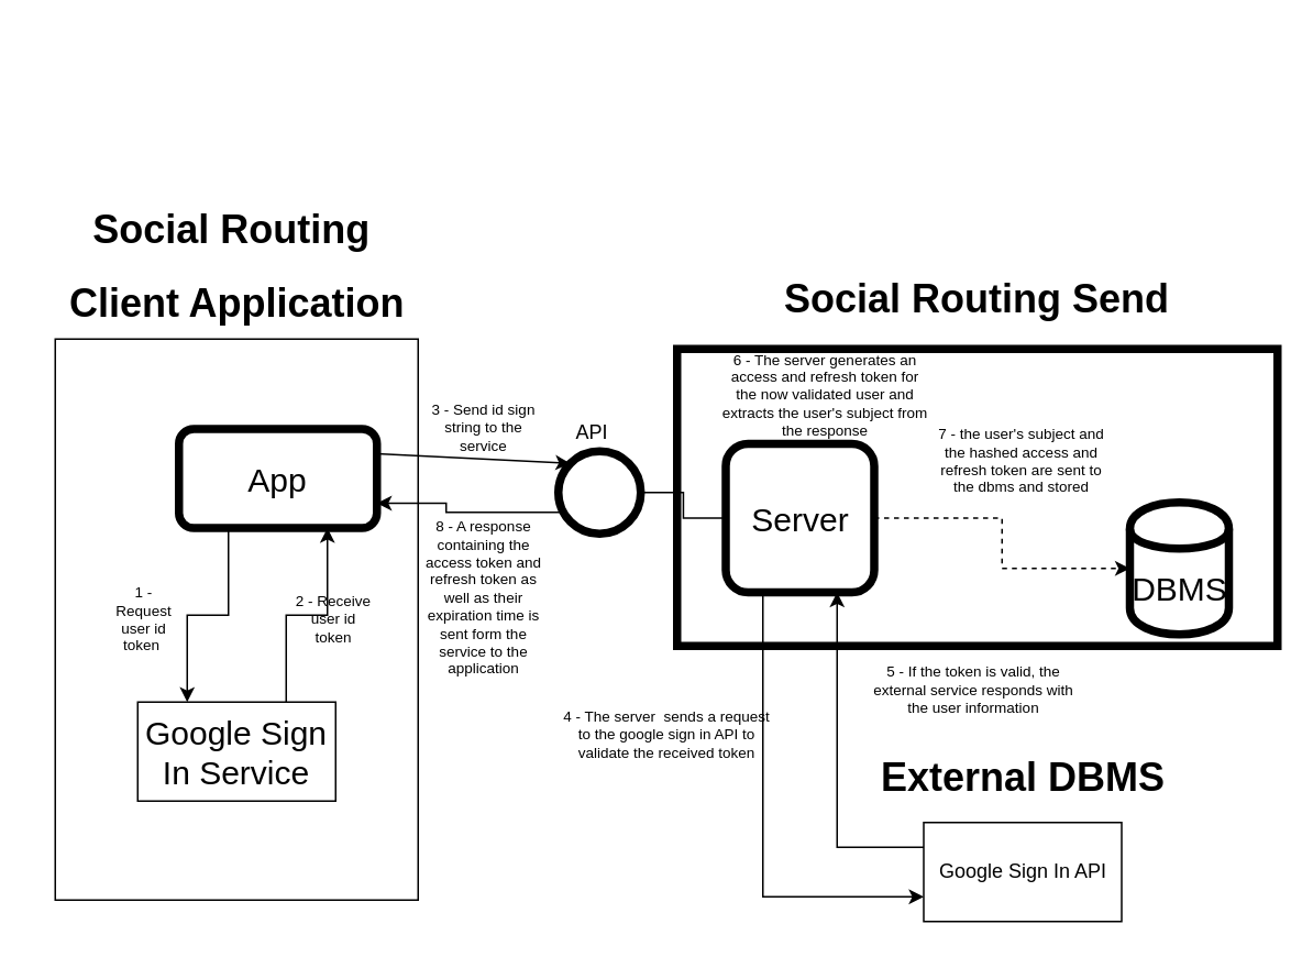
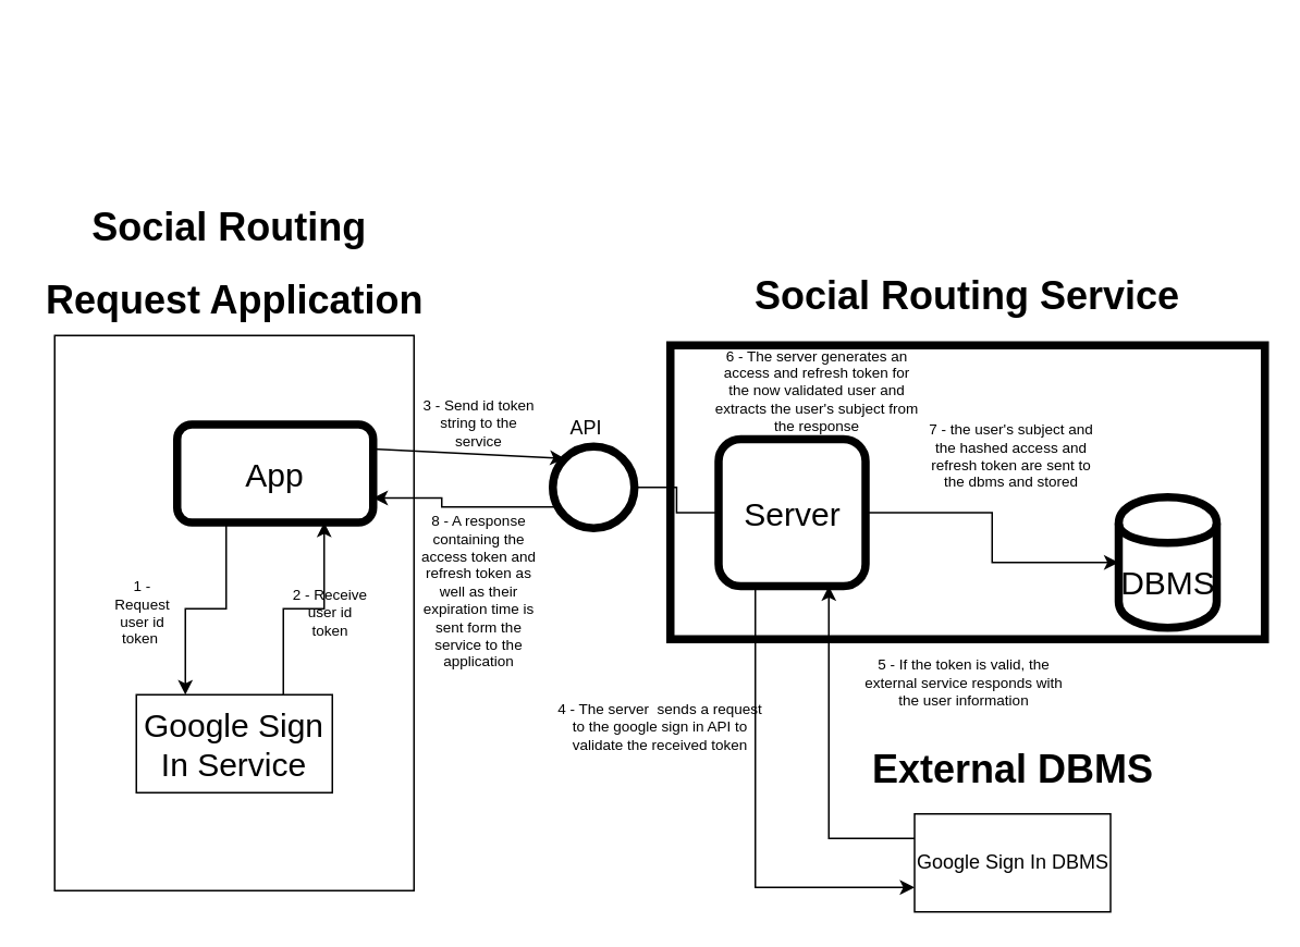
  <mxCell id="0" />
  <mxCell id="1" parent="0" />
  <mxCell id="2" value="" style="group" parent="1" vertex="1" connectable="0"><mxGeometry x="410" y="211" width="364" height="180" as="geometry" /></mxCell>
  <mxCell id="3" value="" style="rounded=0;whiteSpace=wrap;html=1;strokeWidth=5;" parent="2" vertex="1"><mxGeometry width="364" height="180" as="geometry" /></mxCell>
  <mxCell id="4" value="&lt;font style=&quot;font-size: 20px&quot;&gt;Server&lt;/font&gt;" style="rounded=1;whiteSpace=wrap;html=1;strokeWidth=5;" parent="2" vertex="1"><mxGeometry x="29.5" y="57.5" width="90" height="90" as="geometry" /></mxCell>
  <mxCell id="5" value="&lt;font style=&quot;font-size: 20px&quot;&gt;DBMS&lt;/font&gt;" style="shape=cylinder;whiteSpace=wrap;html=1;boundedLbl=1;backgroundOutline=1;strokeWidth=5;" parent="2" vertex="1"><mxGeometry x="274.5" y="93" width="60" height="80" as="geometry" /></mxCell>
- <mxCell id="6" style="edgeStyle=orthogonalEdgeStyle;rounded=0;orthogonalLoop=1;jettySize=auto;html=1;entryX=0;entryY=0.5;entryDx=0;entryDy=0;endArrow=classic;endFill=1;fontSize=4;exitX=1;exitY=0.5;exitDx=0;exitDy=0;dashed=1;" parent="2" source="4" target="5" edge="1"><mxGeometry relative="1" as="geometry" /></mxCell>
+ <mxCell id="6" style="edgeStyle=orthogonalEdgeStyle;rounded=0;orthogonalLoop=1;jettySize=auto;html=1;entryX=0;entryY=0.5;entryDx=0;entryDy=0;endArrow=classic;endFill=1;fontSize=4;exitX=1;exitY=0.5;exitDx=0;exitDy=0;" parent="2" source="4" target="5" edge="1"><mxGeometry relative="1" as="geometry" /></mxCell>
  <mxCell id="7" style="edgeStyle=orthogonalEdgeStyle;rounded=0;orthogonalLoop=1;jettySize=auto;html=1;endArrow=none;endFill=0;entryX=0;entryY=0.5;entryDx=0;entryDy=0;" parent="2" source="30" target="4" edge="1"><mxGeometry relative="1" as="geometry"><Array as="points" /></mxGeometry></mxCell>
  <mxCell id="8" value="7 - the user's subject and the hashed access and refresh token are sent to the dbms and stored" style="text;html=1;strokeColor=none;fillColor=none;align=center;verticalAlign=middle;whiteSpace=wrap;rounded=0;fontSize=9;" parent="2" vertex="1"><mxGeometry x="155" y="58.5" width="108" height="19" as="geometry" /></mxCell>
  <mxCell id="9" value="6 - The server generates an access and refresh token for the now validated user and extracts the user's subject from the response" style="text;html=1;strokeColor=none;fillColor=none;align=center;verticalAlign=middle;whiteSpace=wrap;rounded=0;fontSize=9;" parent="2" vertex="1"><mxGeometry x="25" y="15.5" width="130" height="25" as="geometry" /></mxCell>
  <mxCell id="10" value="" style="group" parent="1" vertex="1" connectable="0"><mxGeometry x="20.5" y="20" width="245" height="430.5" as="geometry" /></mxCell>
  <mxCell id="11" value="" style="rounded=0;whiteSpace=wrap;html=1;" parent="10" vertex="1"><mxGeometry x="12.5" y="185" width="220" height="340" as="geometry" /></mxCell>
  <mxCell id="12" value="&lt;font style=&quot;font-size: 20px&quot;&gt;App&lt;/font&gt;" style="rounded=1;whiteSpace=wrap;html=1;strokeWidth=5;" parent="10" vertex="1"><mxGeometry x="87.5" y="239.5" width="120" height="60" as="geometry" /></mxCell>
- <mxCell id="13" value="&lt;h1&gt;&lt;font style=&quot;font-size: 24px&quot;&gt;Social Routing&amp;nbsp;&lt;/font&gt;&lt;/h1&gt;&lt;h1&gt;&lt;font style=&quot;font-size: 24px&quot;&gt;Client Application&lt;/font&gt;&lt;/h1&gt;" style="text;html=1;strokeColor=none;fillColor=none;spacing=5;spacingTop=-20;whiteSpace=wrap;overflow=hidden;rounded=0;align=center;" parent="10" vertex="1"><mxGeometry y="99" width="245" height="120" as="geometry" /></mxCell>
+ <mxCell id="13" value="&lt;h1&gt;&lt;font style=&quot;font-size: 24px&quot;&gt;Social Routing&amp;nbsp;&lt;/font&gt;&lt;/h1&gt;&lt;h1&gt;&lt;font style=&quot;font-size: 24px&quot;&gt;Request Application&lt;/font&gt;&lt;/h1&gt;" style="text;html=1;strokeColor=none;fillColor=none;spacing=5;spacingTop=-20;whiteSpace=wrap;overflow=hidden;rounded=0;align=center;" parent="10" vertex="1"><mxGeometry y="99" width="245" height="120" as="geometry" /></mxCell>
  <mxCell id="14" value="1 - Request user id token&amp;nbsp;" style="text;html=1;strokeColor=none;fillColor=none;align=center;verticalAlign=middle;whiteSpace=wrap;rounded=0;fontSize=9;" parent="10" vertex="1"><mxGeometry x="42.5" y="347.5" width="48" height="15" as="geometry" /></mxCell>
  <mxCell id="15" value="2 - Receive user id token" style="text;html=1;strokeColor=none;fillColor=none;align=center;verticalAlign=middle;whiteSpace=wrap;rounded=0;fontSize=9;" parent="10" vertex="1"><mxGeometry x="157" y="347.5" width="48" height="15" as="geometry" /></mxCell>
  <mxCell id="16" value="" style="group" parent="1" vertex="1" connectable="0"><mxGeometry x="524.5" y="450.5" width="190" height="41" as="geometry" /></mxCell>
  <mxCell id="17" value="&lt;h1&gt;External DBMS&lt;/h1&gt;" style="text;html=1;strokeColor=none;fillColor=none;spacing=5;spacingTop=-20;whiteSpace=wrap;overflow=hidden;rounded=0;align=center;" parent="16" vertex="1"><mxGeometry width="190" height="41" as="geometry" /></mxCell>
- <mxCell id="18" value="Google Sign In API" style="rounded=0;whiteSpace=wrap;html=1;" parent="1" vertex="1"><mxGeometry x="559.5" y="498" width="120" height="60" as="geometry" /></mxCell>
+ <mxCell id="18" value="Google Sign In DBMS" style="rounded=0;whiteSpace=wrap;html=1;" parent="1" vertex="1"><mxGeometry x="559.5" y="498" width="120" height="60" as="geometry" /></mxCell>
  <mxCell id="19" style="edgeStyle=orthogonalEdgeStyle;rounded=0;orthogonalLoop=1;jettySize=auto;html=1;entryX=0;entryY=0.75;entryDx=0;entryDy=0;endArrow=classic;endFill=1;fontSize=4;exitX=0.25;exitY=1;exitDx=0;exitDy=0;" parent="1" source="4" target="18" edge="1"><mxGeometry relative="1" as="geometry" /></mxCell>
  <mxCell id="20" style="edgeStyle=orthogonalEdgeStyle;rounded=0;orthogonalLoop=1;jettySize=auto;html=1;endArrow=classic;endFill=1;fontSize=4;exitX=0;exitY=0.25;exitDx=0;exitDy=0;entryX=0.75;entryY=1;entryDx=0;entryDy=0;" parent="1" source="18" target="4" edge="1"><mxGeometry relative="1" as="geometry" /></mxCell>
- <mxCell id="21" value="&lt;h1&gt;Social Routing Send&lt;/h1&gt;" style="text;html=1;strokeColor=none;fillColor=none;spacing=5;spacingTop=-20;whiteSpace=wrap;overflow=hidden;rounded=0;align=center;" parent="1" vertex="1"><mxGeometry x="446" y="161" width="292" height="50" as="geometry" /></mxCell>
+ <mxCell id="21" value="&lt;h1&gt;Social Routing Service&lt;/h1&gt;" style="text;html=1;strokeColor=none;fillColor=none;spacing=5;spacingTop=-20;whiteSpace=wrap;overflow=hidden;rounded=0;align=center;" parent="1" vertex="1"><mxGeometry x="446" y="161" width="292" height="50" as="geometry" /></mxCell>
  <mxCell id="22" value="&lt;font style=&quot;font-size: 20px&quot;&gt;Google Sign In Service&lt;/font&gt;" style="rounded=0;whiteSpace=wrap;html=1;" parent="1" vertex="1"><mxGeometry x="83" y="425" width="120" height="60" as="geometry" /></mxCell>
  <mxCell id="23" style="edgeStyle=orthogonalEdgeStyle;rounded=0;orthogonalLoop=1;jettySize=auto;html=1;exitX=0.25;exitY=1;exitDx=0;exitDy=0;entryX=0.25;entryY=0;entryDx=0;entryDy=0;endArrow=classic;endFill=1;" parent="1" source="12" target="22" edge="1"><mxGeometry relative="1" as="geometry" /></mxCell>
  <mxCell id="24" style="edgeStyle=orthogonalEdgeStyle;rounded=0;orthogonalLoop=1;jettySize=auto;html=1;entryX=0.75;entryY=1;entryDx=0;entryDy=0;endArrow=classic;endFill=1;exitX=0.75;exitY=0;exitDx=0;exitDy=0;" parent="1" source="22" target="12" edge="1"><mxGeometry relative="1" as="geometry" /></mxCell>
  <mxCell id="25" value="" style="endArrow=classic;html=1;fontSize=4;exitX=1;exitY=0.25;exitDx=0;exitDy=0;entryX=0;entryY=0;entryDx=0;entryDy=0;" parent="1" source="12" target="30" edge="1"><mxGeometry width="50" height="50" relative="1" as="geometry"><mxPoint x="303" y="405" as="sourcePoint" /><mxPoint x="353" y="295" as="targetPoint" /></mxGeometry></mxCell>
- <mxCell id="26" value="3 - Send id sign string to the service" style="text;html=1;strokeColor=none;fillColor=none;align=center;verticalAlign=middle;whiteSpace=wrap;rounded=0;fontSize=9;" parent="1" vertex="1"><mxGeometry x="253" y="251.5" width="80" height="15" as="geometry" /></mxCell>
+ <mxCell id="26" value="3 - Send id token string to the service" style="text;html=1;strokeColor=none;fillColor=none;align=center;verticalAlign=middle;whiteSpace=wrap;rounded=0;fontSize=9;" parent="1" vertex="1"><mxGeometry x="253" y="251.5" width="80" height="15" as="geometry" /></mxCell>
  <mxCell id="27" value="4 - The server&amp;nbsp; sends a request to the google sign in API to validate the received token" style="text;html=1;strokeColor=none;fillColor=none;align=center;verticalAlign=middle;whiteSpace=wrap;rounded=0;fontSize=9;" parent="1" vertex="1"><mxGeometry x="338.5" y="425" width="130" height="40" as="geometry" /></mxCell>
  <mxCell id="28" value="5 - If the token is valid, the external service responds with the user information" style="text;html=1;strokeColor=none;fillColor=none;align=center;verticalAlign=middle;whiteSpace=wrap;rounded=0;fontSize=9;" parent="1" vertex="1"><mxGeometry x="524.5" y="397.5" width="130" height="40" as="geometry" /></mxCell>
  <mxCell id="29" style="edgeStyle=orthogonalEdgeStyle;rounded=0;orthogonalLoop=1;jettySize=auto;html=1;endArrow=classic;endFill=1;fontSize=4;exitX=0;exitY=1;exitDx=0;exitDy=0;entryX=1;entryY=0.75;entryDx=0;entryDy=0;" parent="1" source="30" target="12" edge="1"><mxGeometry relative="1" as="geometry"><Array as="points"><mxPoint x="345" y="310" /><mxPoint x="270" y="310" /></Array></mxGeometry></mxCell>
  <mxCell id="30" value="" style="ellipse;whiteSpace=wrap;html=1;aspect=fixed;strokeWidth=5;" parent="1" vertex="1"><mxGeometry x="338" y="273" width="50" height="50" as="geometry" /></mxCell>
  <mxCell id="31" value="API" style="text;html=1;resizable=0;points=[];autosize=1;align=left;verticalAlign=top;spacingTop=-4;" parent="1" vertex="1"><mxGeometry x="346.834" y="251.504" width="30" height="10" as="geometry" /></mxCell>
  <mxCell id="32" value="8 - A response containing the access token and refresh token as well as their expiration time is sent form the service to the application" style="text;html=1;strokeColor=none;fillColor=none;align=center;verticalAlign=middle;whiteSpace=wrap;rounded=0;fontSize=9;" parent="1" vertex="1"><mxGeometry x="253" y="340.5" width="80" height="42" as="geometry" /></mxCell>
